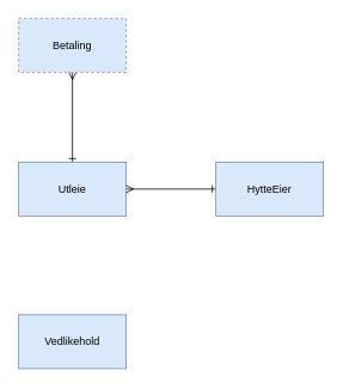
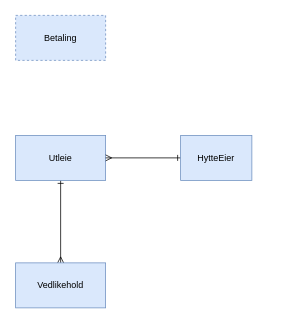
  <mxCell id="0" />
  <mxCell id="1" parent="0" />
- <mxCell id="3" style="edgeStyle=orthogonalEdgeStyle;rounded=0;orthogonalLoop=1;jettySize=auto;html=1;entryX=0.5;entryY=1;entryDx=0;entryDy=0;endArrow=ERmany;endFill=0;startArrow=ERone;startFill=0;" edge="1" parent="1" source="4" target="8"><mxGeometry relative="1" as="geometry" /></mxCell>
+ <mxCell id="2" style="edgeStyle=orthogonalEdgeStyle;rounded=0;orthogonalLoop=1;jettySize=auto;html=1;endArrow=ERmany;endFill=0;startArrow=ERone;startFill=0;" edge="1" parent="1" source="4" target="5"><mxGeometry relative="1" as="geometry" /></mxCell>
  <mxCell id="4" value="Utleie" style="rounded=0;whiteSpace=wrap;html=1;fillColor=#dae8fc;strokeColor=#6c8ebf;" vertex="1" parent="1"><mxGeometry x="20" y="180" width="120" height="60" as="geometry" /></mxCell>
  <mxCell id="5" value="Vedlikehold" style="rounded=0;whiteSpace=wrap;html=1;fillColor=#dae8fc;strokeColor=#6c8ebf;" vertex="1" parent="1"><mxGeometry x="20" y="350" width="120" height="60" as="geometry" /></mxCell>
  <mxCell id="6" style="edgeStyle=orthogonalEdgeStyle;rounded=0;orthogonalLoop=1;jettySize=auto;html=1;exitX=0;exitY=0.5;exitDx=0;exitDy=0;endArrow=ERmany;endFill=0;startArrow=ERone;startFill=0;" edge="1" parent="1" source="7" target="4"><mxGeometry relative="1" as="geometry" /></mxCell>
- <mxCell id="7" value="HytteEier" style="rounded=0;whiteSpace=wrap;html=1;fillColor=#dae8fc;strokeColor=#6c8ebf;" vertex="1" parent="1"><mxGeometry x="240" y="180" width="120" height="60" as="geometry" /></mxCell>
+ <mxCell id="7" value="HytteEier" style="rounded=0;whiteSpace=wrap;html=1;fillColor=#dae8fc;strokeColor=#6c8ebf;" vertex="1" parent="1"><mxGeometry x="240" y="180" width="95" height="60" as="geometry" /></mxCell>
  <mxCell id="8" value="Betaling" style="rounded=0;whiteSpace=wrap;html=1;fillColor=#dae8fc;strokeColor=#6c8ebf;dashed=1;" vertex="1" parent="1"><mxGeometry x="20" y="20" width="120" height="60" as="geometry" /></mxCell>
